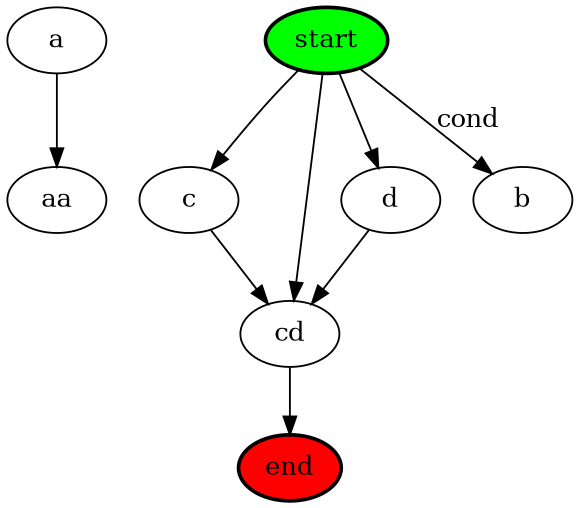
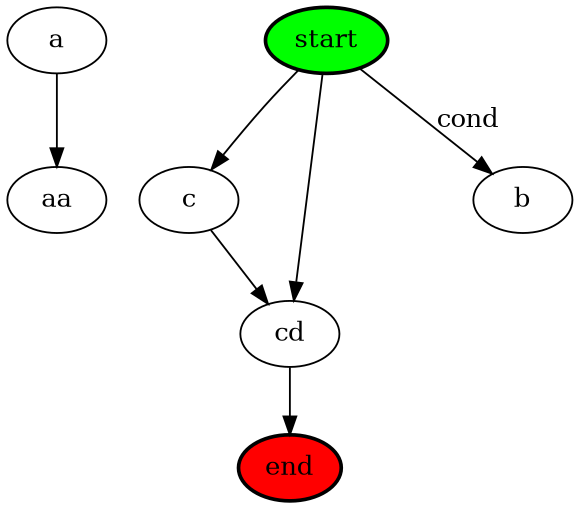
  digraph {
    node [fillcolor=white style="solid,filled"]
    a
    aa
    end [fillcolor=red style="bold,filled"]
    c
    cd
-   d
    start [fillcolor=green style="bold,filled"]
    b
    a -> aa
    c -> cd
    cd -> end
-   d -> cd
    start -> c
    start -> cd
-   start -> d
    start -> b [label=cond]
  }
